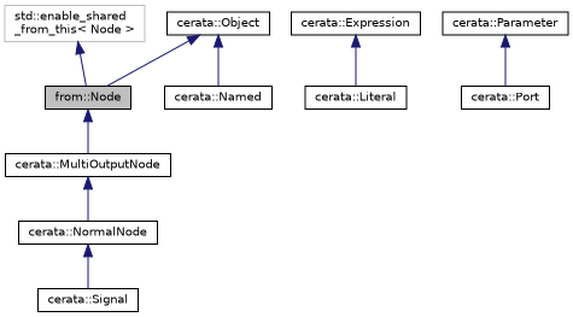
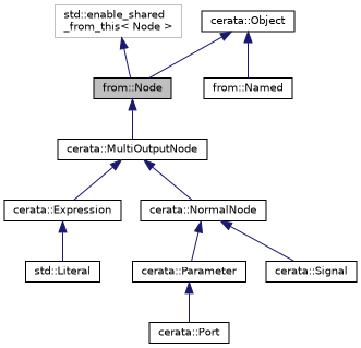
  digraph {
    node [color=black fillcolor=white fontname=Helvetica fontsize=10 shape=record style=filled]
    edge [color=midnightblue dir=back fontname=Helvetica fontsize=10 labelfontname=Helvetica labelfontsize=10 style=solid]
    n1 [fillcolor=grey75 fontcolor=black height=0.2 label="from::Node" width=0.4]
    n2 [height=0.2 label="cerata::MultiOutputNode" width=0.4]
    n3 [height=0.2 label="cerata::Expression" width=0.4]
    n4 [height=0.2 label="cerata::NormalNode" width=0.4]
    n5 [height=0.2 label="cerata::Object" width=0.4]
-   n6 [height=0.2 label="cerata::Named" width=0.4]
+   n6 [height=0.2 label="from::Named" width=0.4]
    n7 [color=grey75 height=0.2 label="std::enable_shared\l_from_this\< Node \>" width=0.4]
-   n8 [height=0.2 label="cerata::Literal" width=0.4]
+   n8 [height=0.2 label="std::Literal" width=0.4]
    n9 [height=0.2 label="cerata::Parameter" width=0.4]
    n10 [height=0.2 label="cerata::Signal" width=0.4]
    n11 [height=0.2 label="cerata::Port" width=0.4]
    n1 -> n2
+   n2 -> n3
    n2 -> n4
    n3 -> n8
+   n4 -> n9
    n4 -> n10
    n5 -> n1
    n5 -> n6
    n7 -> n1
    n9 -> n11
  }
